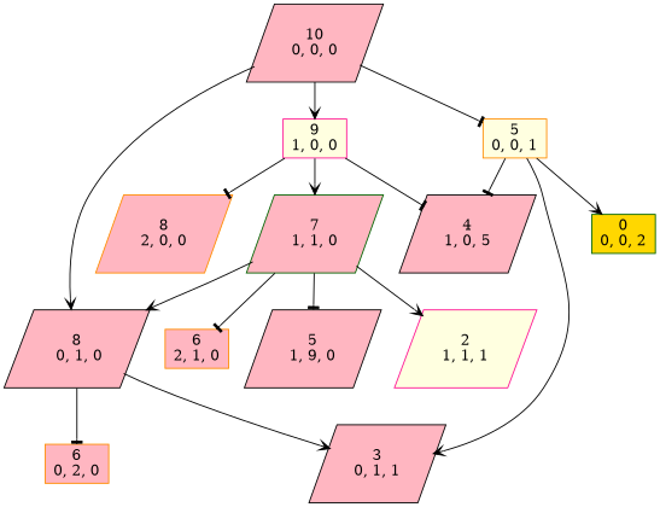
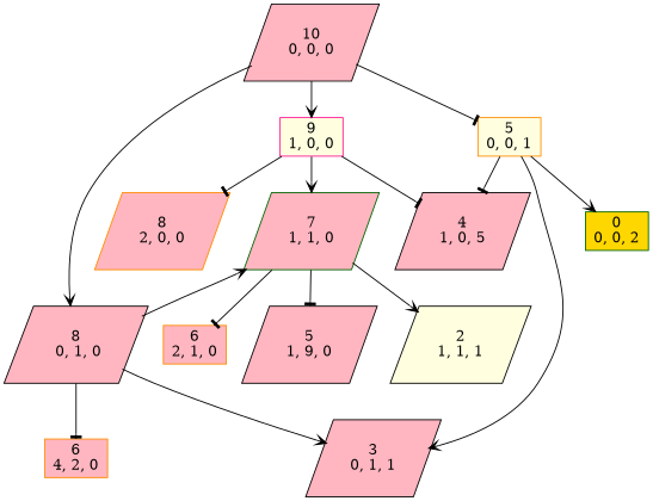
  digraph {
    node [color=black fillcolor=lightpink shape=parallelogram style=filled]
    edge [arrowhead=vee]
    n1 [label="10\n0, 0, 0"]
    n2 [color=deeppink fillcolor=lightyellow label="9\n1, 0, 0" shape=box]
    n3 [label="8\n 0, 1, 0"]
    n4 [color=darkorange fillcolor=lightyellow label="5\n0, 0, 1" shape=box]
    n5 [color=darkorange label="8\n2, 0, 0"]
    n6 [color=darkgreen label="7\n1, 1, 0"]
    n7 [label="4\n1, 0, 5"]
-   n8 [color=darkorange label="6\n0, 2, 0" shape=box]
+   n8 [color=darkorange label="6\n4, 2, 0" shape=box]
    n9 [label="3\n0, 1, 1"]
    n10 [color=darkgreen fillcolor=gold label="0\n0, 0, 2" shape=box]
    n11 [color=darkorange label="6\n2, 1, 0" shape=box]
    n12 [label="5\n1, 9, 0"]
-   n13 [color=deeppink fillcolor=lightyellow label="2\n1, 1, 1"]
+   n13 [fillcolor=lightyellow label="2\n1, 1, 1"]
    n1 -> n2
    n1 -> n3
    n1 -> n4 [arrowhead=tee]
    n2 -> n5 [arrowhead=tee]
    n2 -> n6
    n2 -> n7 [arrowhead=tee]
-   n6 -> n3
+   n3 -> n6
    n3 -> n8 [arrowhead=tee]
    n3 -> n9
    n4 -> n7 [arrowhead=tee]
    n4 -> n9
    n4 -> n10
    n6 -> n11 [arrowhead=tee]
    n6 -> n12 [arrowhead=tee]
    n6 -> n13
  }
